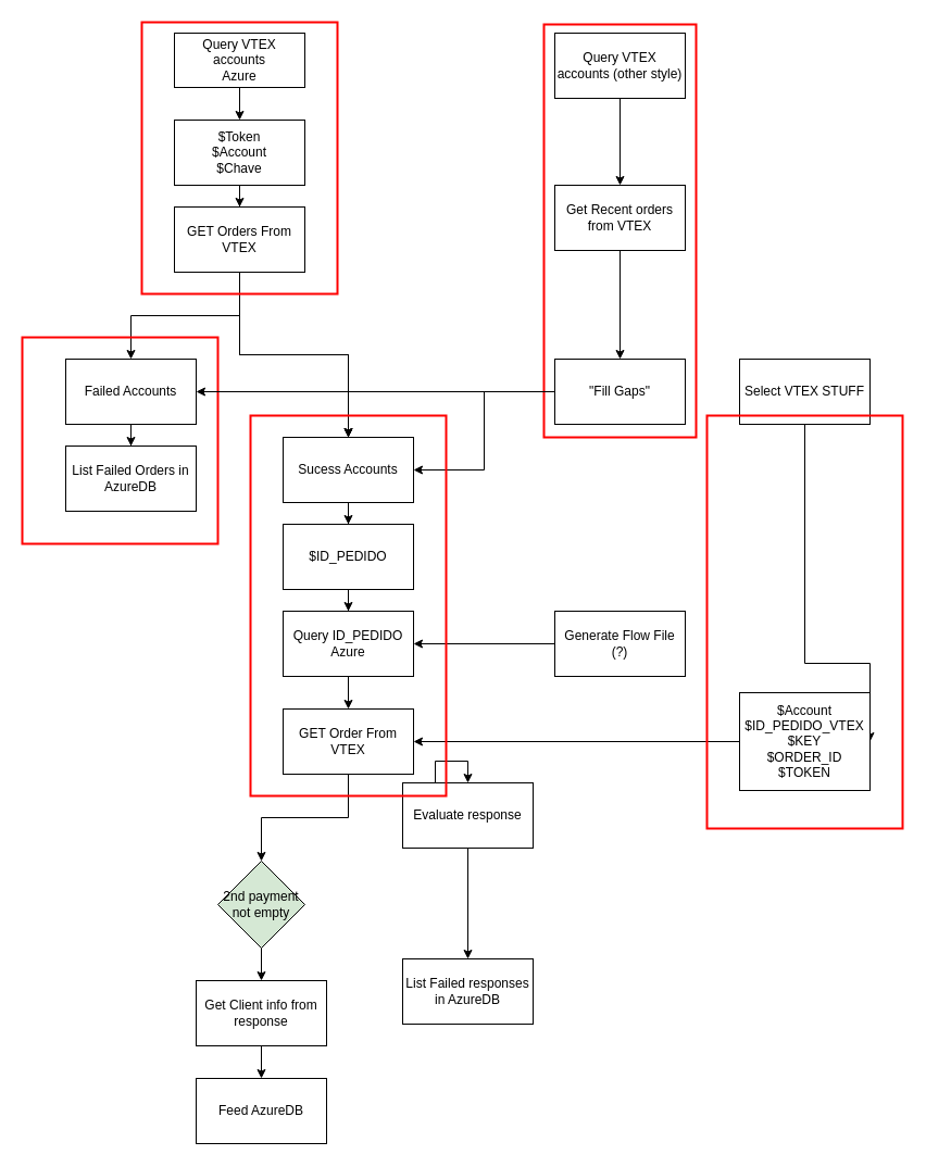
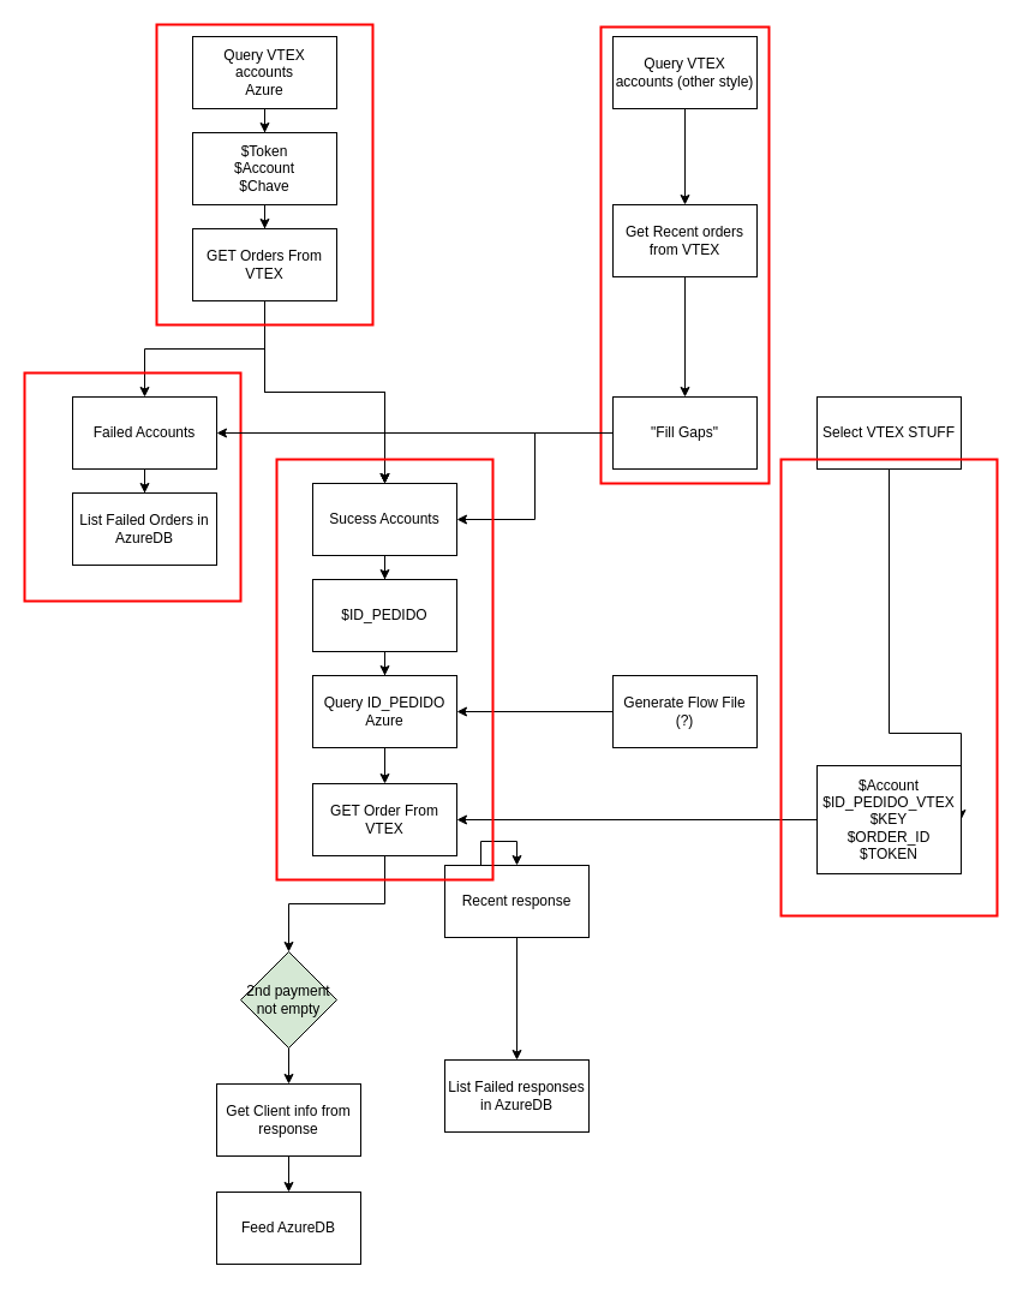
  <mxCell id="0" />
  <mxCell id="1" parent="0" />
  <mxCell id="2" value="" style="edgeStyle=orthogonalEdgeStyle;rounded=0;orthogonalLoop=1;jettySize=auto;html=1;" parent="1" source="3" target="5" edge="1"><mxGeometry relative="1" as="geometry" /></mxCell>
- <mxCell id="3" value="Query VTEX accounts&lt;br&gt;Azure" style="rounded=0;whiteSpace=wrap;html=1;" parent="1" vertex="1"><mxGeometry x="160" y="30" width="120" height="50" as="geometry" /></mxCell>
+ <mxCell id="3" value="Query VTEX accounts&lt;br&gt;Azure" style="rounded=0;whiteSpace=wrap;html=1;" parent="1" vertex="1"><mxGeometry x="160" y="30" width="120" height="60" as="geometry" /></mxCell>
  <mxCell id="4" style="edgeStyle=orthogonalEdgeStyle;rounded=0;orthogonalLoop=1;jettySize=auto;html=1;" parent="1" source="5" target="9" edge="1"><mxGeometry relative="1" as="geometry"><mxPoint x="270" y="140" as="targetPoint" /></mxGeometry></mxCell>
  <mxCell id="5" value="$Token&lt;br&gt;$Account&lt;br&gt;$Chave" style="rounded=0;whiteSpace=wrap;html=1;" parent="1" vertex="1"><mxGeometry x="160" y="110" width="120" height="60" as="geometry" /></mxCell>
  <mxCell id="6" value="" style="edgeStyle=orthogonalEdgeStyle;rounded=0;orthogonalLoop=1;jettySize=auto;html=1;" parent="1" source="9" target="11" edge="1"><mxGeometry relative="1" as="geometry" /></mxCell>
  <mxCell id="7" value="" style="edgeStyle=orthogonalEdgeStyle;rounded=0;orthogonalLoop=1;jettySize=auto;html=1;" parent="1" source="9" target="11" edge="1"><mxGeometry relative="1" as="geometry" /></mxCell>
  <mxCell id="8" value="" style="edgeStyle=orthogonalEdgeStyle;rounded=0;orthogonalLoop=1;jettySize=auto;html=1;" parent="1" source="9" target="11" edge="1"><mxGeometry relative="1" as="geometry" /></mxCell>
  <mxCell id="9" value="GET Orders From VTEX" style="rounded=0;whiteSpace=wrap;html=1;" parent="1" vertex="1"><mxGeometry x="160" y="190" width="120" height="60" as="geometry" /></mxCell>
  <mxCell id="10" style="edgeStyle=orthogonalEdgeStyle;rounded=0;orthogonalLoop=1;jettySize=auto;html=1;" parent="1" source="11" target="26" edge="1"><mxGeometry relative="1" as="geometry"><mxPoint x="320" y="512" as="targetPoint" /></mxGeometry></mxCell>
  <mxCell id="11" value="Sucess Accounts" style="rounded=0;whiteSpace=wrap;html=1;" parent="1" vertex="1"><mxGeometry x="260" y="402" width="120" height="60" as="geometry" /></mxCell>
  <mxCell id="12" value="" style="edgeStyle=orthogonalEdgeStyle;rounded=0;orthogonalLoop=1;jettySize=auto;html=1;" parent="1" source="9" target="14" edge="1"><mxGeometry relative="1" as="geometry"><mxPoint x="310" y="210" as="sourcePoint" /></mxGeometry></mxCell>
  <mxCell id="13" value="" style="edgeStyle=orthogonalEdgeStyle;rounded=0;orthogonalLoop=1;jettySize=auto;html=1;" parent="1" source="14" target="16" edge="1"><mxGeometry relative="1" as="geometry" /></mxCell>
  <mxCell id="14" value="Failed Accounts" style="rounded=0;whiteSpace=wrap;html=1;" parent="1" vertex="1"><mxGeometry x="60" y="330" width="120" height="60" as="geometry" /></mxCell>
  <mxCell id="15" style="edgeStyle=orthogonalEdgeStyle;rounded=0;orthogonalLoop=1;jettySize=auto;html=1;exitX=0.5;exitY=1;exitDx=0;exitDy=0;" parent="1" source="14" target="14" edge="1"><mxGeometry relative="1" as="geometry" /></mxCell>
  <mxCell id="16" value="List Failed Orders in AzureDB" style="rounded=0;whiteSpace=wrap;html=1;" parent="1" vertex="1"><mxGeometry x="60" y="410" width="120" height="60" as="geometry" /></mxCell>
  <mxCell id="17" value="" style="edgeStyle=orthogonalEdgeStyle;rounded=0;orthogonalLoop=1;jettySize=auto;html=1;" parent="1" source="18" target="20" edge="1"><mxGeometry relative="1" as="geometry" /></mxCell>
  <mxCell id="18" value="Query VTEX accounts (other style)" style="rounded=0;whiteSpace=wrap;html=1;" parent="1" vertex="1"><mxGeometry x="510" y="30" width="120" height="60" as="geometry" /></mxCell>
  <mxCell id="19" value="" style="edgeStyle=orthogonalEdgeStyle;rounded=0;orthogonalLoop=1;jettySize=auto;html=1;" parent="1" source="20" target="22" edge="1"><mxGeometry relative="1" as="geometry" /></mxCell>
  <mxCell id="20" value="Get Recent orders from VTEX" style="rounded=0;whiteSpace=wrap;html=1;" parent="1" vertex="1"><mxGeometry x="510" y="170" width="120" height="60" as="geometry" /></mxCell>
  <mxCell id="21" style="edgeStyle=orthogonalEdgeStyle;rounded=0;orthogonalLoop=1;jettySize=auto;html=1;entryX=1;entryY=0.5;entryDx=0;entryDy=0;" parent="1" source="22" target="11" edge="1"><mxGeometry relative="1" as="geometry" /></mxCell>
  <mxCell id="22" value="&quot;Fill Gaps&quot;" style="whiteSpace=wrap;html=1;rounded=0;" parent="1" vertex="1"><mxGeometry x="510" y="330" width="120" height="60" as="geometry" /></mxCell>
  <mxCell id="23" value="" style="edgeStyle=orthogonalEdgeStyle;rounded=0;orthogonalLoop=1;jettySize=auto;html=1;" parent="1" source="24" target="30" edge="1"><mxGeometry relative="1" as="geometry" /></mxCell>
  <mxCell id="24" value="Query ID_PEDIDO&lt;br&gt;Azure" style="rounded=0;whiteSpace=wrap;html=1;" parent="1" vertex="1"><mxGeometry x="260" y="562" width="120" height="60" as="geometry" /></mxCell>
  <mxCell id="25" style="edgeStyle=orthogonalEdgeStyle;rounded=0;orthogonalLoop=1;jettySize=auto;html=1;" parent="1" source="26" target="24" edge="1"><mxGeometry relative="1" as="geometry" /></mxCell>
  <mxCell id="26" value="$ID_PEDIDO" style="rounded=0;whiteSpace=wrap;html=1;" parent="1" vertex="1"><mxGeometry x="260" y="482" width="120" height="60" as="geometry" /></mxCell>
  <mxCell id="27" style="edgeStyle=orthogonalEdgeStyle;rounded=0;orthogonalLoop=1;jettySize=auto;html=1;" parent="1" source="28" target="24" edge="1"><mxGeometry relative="1" as="geometry" /></mxCell>
  <mxCell id="28" value="Generate Flow File&lt;br&gt;(?)" style="rounded=0;whiteSpace=wrap;html=1;" parent="1" vertex="1"><mxGeometry x="510" y="562" width="120" height="60" as="geometry" /></mxCell>
  <mxCell id="29" style="edgeStyle=orthogonalEdgeStyle;rounded=0;orthogonalLoop=1;jettySize=auto;html=1;" parent="1" source="36" target="37" edge="1"><mxGeometry relative="1" as="geometry"><mxPoint x="430" y="820" as="targetPoint" /></mxGeometry></mxCell>
  <mxCell id="30" value="GET Order From VTEX" style="rounded=0;whiteSpace=wrap;html=1;" parent="1" vertex="1"><mxGeometry x="260" y="652" width="120" height="60" as="geometry" /></mxCell>
  <mxCell id="31" style="edgeStyle=orthogonalEdgeStyle;rounded=0;orthogonalLoop=1;jettySize=auto;html=1;entryX=1;entryY=0.5;entryDx=0;entryDy=0;" parent="1" source="34" target="30" edge="1"><mxGeometry relative="1" as="geometry"><Array as="points" /></mxGeometry></mxCell>
  <mxCell id="32" value="Select VTEX STUFF" style="rounded=0;whiteSpace=wrap;html=1;" parent="1" vertex="1"><mxGeometry x="680" y="330" width="120" height="60" as="geometry" /></mxCell>
  <mxCell id="33" value="" style="edgeStyle=orthogonalEdgeStyle;rounded=0;orthogonalLoop=1;jettySize=auto;html=1;entryX=1;entryY=0.5;entryDx=0;entryDy=0;" parent="1" source="32" target="34" edge="1"><mxGeometry relative="1" as="geometry"><mxPoint x="740" y="390" as="sourcePoint" /><mxPoint x="380" y="610" as="targetPoint" /><Array as="points"><mxPoint x="740" y="610" /></Array></mxGeometry></mxCell>
  <mxCell id="34" value="$Account&lt;br&gt;$ID_PEDIDO_VTEX&lt;br&gt;$KEY&lt;br&gt;$ORDER_ID&lt;br&gt;$TOKEN" style="rounded=0;whiteSpace=wrap;html=1;" parent="1" vertex="1"><mxGeometry x="680" y="637" width="120" height="90" as="geometry" /></mxCell>
  <mxCell id="35" value="" style="edgeStyle=orthogonalEdgeStyle;rounded=0;orthogonalLoop=1;jettySize=auto;html=1;" parent="1" source="30" target="36" edge="1"><mxGeometry relative="1" as="geometry"><mxPoint x="380" y="770" as="targetPoint" /><mxPoint x="320" y="640" as="sourcePoint" /></mxGeometry></mxCell>
- <mxCell id="36" value="Evaluate response" style="rounded=0;whiteSpace=wrap;html=1;" parent="1" vertex="1"><mxGeometry x="370" y="720" width="120" height="60" as="geometry" /></mxCell>
+ <mxCell id="36" value="Recent response" style="rounded=0;whiteSpace=wrap;html=1;" parent="1" vertex="1"><mxGeometry x="370" y="720" width="120" height="60" as="geometry" /></mxCell>
  <mxCell id="37" value="List Failed responses in AzureDB" style="rounded=0;whiteSpace=wrap;html=1;" parent="1" vertex="1"><mxGeometry x="370" y="882" width="120" height="60" as="geometry" /></mxCell>
  <mxCell id="38" value="" style="edgeStyle=orthogonalEdgeStyle;rounded=0;orthogonalLoop=1;jettySize=auto;html=1;" parent="1" source="30" target="40" edge="1"><mxGeometry relative="1" as="geometry"><mxPoint x="240" y="720" as="targetPoint" /><mxPoint x="320" y="640" as="sourcePoint" /><Array as="points" /></mxGeometry></mxCell>
  <mxCell id="39" style="edgeStyle=orthogonalEdgeStyle;rounded=0;orthogonalLoop=1;jettySize=auto;html=1;" parent="1" source="40" target="42" edge="1"><mxGeometry relative="1" as="geometry" /></mxCell>
  <mxCell id="40" value="2nd payment not empty" style="rhombus;whiteSpace=wrap;html=1;fillColor=#d5e8d4;" parent="1" vertex="1"><mxGeometry x="200" y="792" width="80" height="80" as="geometry" /></mxCell>
  <mxCell id="41" style="edgeStyle=orthogonalEdgeStyle;rounded=0;orthogonalLoop=1;jettySize=auto;html=1;" parent="1" source="42" target="43" edge="1"><mxGeometry relative="1" as="geometry" /></mxCell>
  <mxCell id="42" value="Get Client info from response" style="rounded=0;whiteSpace=wrap;html=1;" parent="1" vertex="1"><mxGeometry x="180" y="902" width="120" height="60" as="geometry" /></mxCell>
  <mxCell id="43" value="Feed AzureDB" style="rounded=0;whiteSpace=wrap;html=1;" parent="1" vertex="1"><mxGeometry x="180" y="992" width="120" height="60" as="geometry" /></mxCell>
  <mxCell id="44" value="" style="rounded=0;whiteSpace=wrap;html=1;fillColor=none;strokeColor=#ff0000;strokeWidth=2;" parent="1" vertex="1"><mxGeometry x="130" y="20" width="180" height="250" as="geometry" /></mxCell>
  <mxCell id="45" value="" style="rounded=0;whiteSpace=wrap;html=1;fillColor=none;strokeColor=#ff0000;strokeWidth=2;" parent="1" vertex="1"><mxGeometry x="230" y="382" width="180" height="350" as="geometry" /></mxCell>
  <mxCell id="46" value="" style="rounded=0;whiteSpace=wrap;html=1;fillColor=none;strokeColor=#ff0000;strokeWidth=2;" parent="1" vertex="1"><mxGeometry x="500" y="22" width="140" height="380" as="geometry" /></mxCell>
  <mxCell id="47" value="" style="rounded=0;whiteSpace=wrap;html=1;fillColor=none;strokeColor=#ff0000;strokeWidth=2;" parent="1" vertex="1"><mxGeometry x="650" y="382" width="180" height="380" as="geometry" /></mxCell>
  <mxCell id="48" value="" style="rounded=0;whiteSpace=wrap;html=1;fillColor=none;strokeColor=#ff0000;strokeWidth=2;" parent="1" vertex="1"><mxGeometry x="20" y="310" width="180" height="190" as="geometry" /></mxCell>
  <mxCell id="49" style="edgeStyle=orthogonalEdgeStyle;rounded=0;orthogonalLoop=1;jettySize=auto;html=1;exitX=0;exitY=0.5;exitDx=0;exitDy=0;entryX=1;entryY=0.5;entryDx=0;entryDy=0;" edge="1" parent="1" source="22" target="14"><mxGeometry relative="1" as="geometry"><mxPoint x="400" y="330" as="sourcePoint" /><mxPoint x="200" y="321" as="targetPoint" /><Array as="points"><mxPoint x="460" y="360" /><mxPoint x="460" y="360" /></Array></mxGeometry></mxCell>
